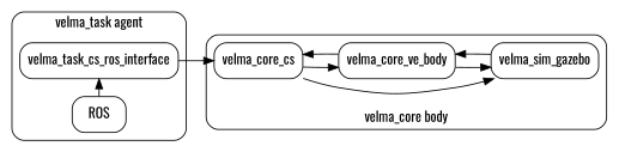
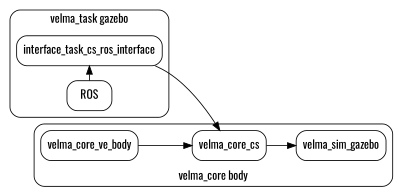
  digraph {
    fontname=Oswald
    rankdir=LR
    node [fontname=Oswald shape=box style=rounded]
    edge [fontname=Oswald]
-   velma_task_cs_ros_interface
+   velma_task_cs_ros_interface [label=interface_task_cs_ros_interface]
    ROS
    velma_sim_gazebo
    velma_core_cs
    velma_core_ve_body
    subgraph cluster_1 {
-     label="velma_task agent"
+     label="velma_task gazebo"
      style=rounded
      subgraph sub_2 {
        label="velma_task agent"
        rank=same
        style=rounded
        velma_task_cs_ros_interface
        ROS
      }
    }
    subgraph cluster_3 {
      label="velma_core body"
      labelloc=b
      style=rounded
      velma_core_cs
      velma_core_ve_body
      subgraph sub_4 {
        label="velma_core agent"
        labelloc=b
        rank=sink
        style=rounded
        velma_sim_gazebo
      }
    }
    velma_task_cs_ros_interface -> velma_core_cs
    ROS -> velma_task_cs_ros_interface
-   velma_sim_gazebo -> velma_core_ve_body
    velma_core_cs -> velma_sim_gazebo
-   velma_core_cs -> velma_core_ve_body
-   velma_core_ve_body -> velma_sim_gazebo
    velma_core_ve_body -> velma_core_cs
  }
